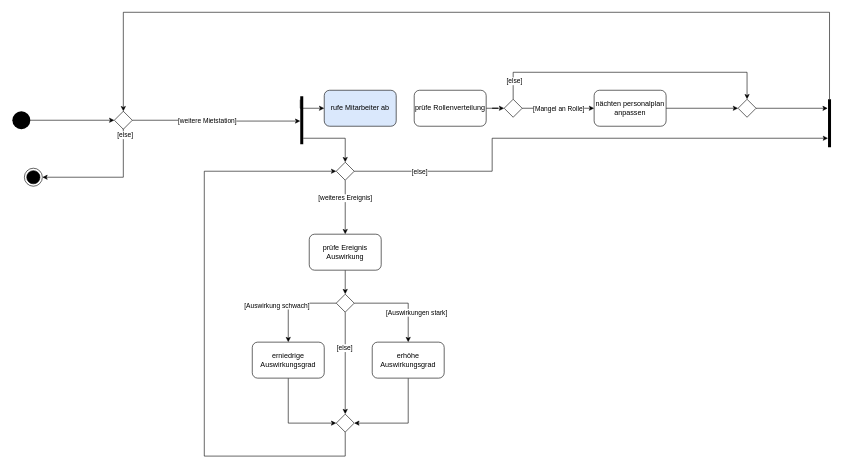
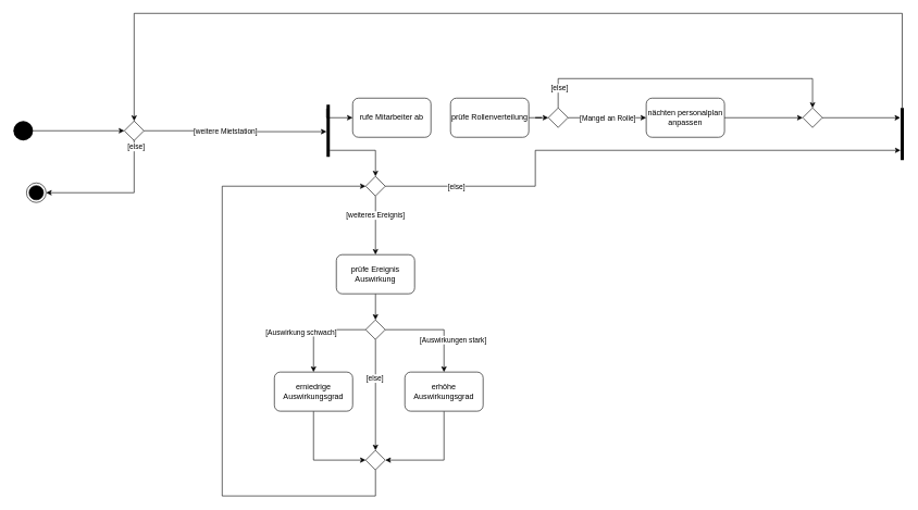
  <mxCell id="0" />
  <mxCell id="1" parent="0" />
  <mxCell id="2" style="edgeStyle=orthogonalEdgeStyle;rounded=0;orthogonalLoop=1;jettySize=auto;html=1;entryX=0;entryY=0.5;entryDx=0;entryDy=0;" parent="1" source="3" target="9" edge="1"><mxGeometry relative="1" as="geometry"><mxPoint x="190" y="200" as="targetPoint" /></mxGeometry></mxCell>
  <mxCell id="3" value="" style="ellipse;fillColor=#000000;strokeColor=none;" parent="1" vertex="1"><mxGeometry x="20" y="185" width="30" height="30" as="geometry" /></mxCell>
  <mxCell id="4" value="" style="ellipse;html=1;shape=endState;fillColor=#000000;strokeColor=#000000;" parent="1" vertex="1"><mxGeometry x="40" y="280" width="30" height="30" as="geometry" /></mxCell>
  <mxCell id="5" style="edgeStyle=orthogonalEdgeStyle;rounded=0;orthogonalLoop=1;jettySize=auto;html=1;entryX=1;entryY=0.5;entryDx=0;entryDy=0;exitX=0.5;exitY=0;exitDx=0;exitDy=0;" parent="1" source="9" target="4" edge="1"><mxGeometry relative="1" as="geometry"><Array as="points"><mxPoint x="205" y="295" /></Array><mxPoint x="205" y="185" as="sourcePoint" /></mxGeometry></mxCell>
  <mxCell id="6" value="[else]" style="edgeLabel;html=1;align=center;verticalAlign=middle;resizable=0;points=[];" parent="5" vertex="1" connectable="0"><mxGeometry x="-0.681" y="2" relative="1" as="geometry"><mxPoint as="offset" /></mxGeometry></mxCell>
  <mxCell id="7" value="" style="edgeStyle=orthogonalEdgeStyle;rounded=0;orthogonalLoop=1;jettySize=auto;html=1;entryX=0;entryY=0.517;entryDx=0;entryDy=0;entryPerimeter=0;" edge="1" parent="1" source="9" target="12"><mxGeometry relative="1" as="geometry"><mxPoint x="490" y="200" as="targetPoint" /></mxGeometry></mxCell>
  <mxCell id="8" value="[weitere Mietstation]" style="edgeLabel;html=1;align=center;verticalAlign=middle;resizable=0;points=[];" vertex="1" connectable="0" parent="7"><mxGeometry x="-0.398" y="-2" relative="1" as="geometry"><mxPoint x="39" y="-2" as="offset" /></mxGeometry></mxCell>
  <mxCell id="9" value="" style="rhombus;" vertex="1" parent="1"><mxGeometry x="190" y="185" width="30" height="30" as="geometry" /></mxCell>
  <mxCell id="10" style="edgeStyle=orthogonalEdgeStyle;rounded=0;orthogonalLoop=1;jettySize=auto;html=1;entryX=0;entryY=0.5;entryDx=0;entryDy=0;exitX=0;exitY=0.072;exitDx=0;exitDy=0;exitPerimeter=0;" edge="1" parent="1" source="12" target="13"><mxGeometry relative="1" as="geometry"><Array as="points"><mxPoint x="500" y="180" /></Array></mxGeometry></mxCell>
  <mxCell id="11" style="edgeStyle=orthogonalEdgeStyle;rounded=0;orthogonalLoop=1;jettySize=auto;html=1;entryX=0.5;entryY=0;entryDx=0;entryDy=0;" edge="1" parent="1" source="12" target="18"><mxGeometry relative="1" as="geometry"><mxPoint x="620" y="230" as="targetPoint" /><Array as="points"><mxPoint x="575" y="230" /></Array></mxGeometry></mxCell>
  <mxCell id="12" value="" style="html=1;points=[];perimeter=orthogonalPerimeter;fillColor=#000000;strokeColor=none;" vertex="1" parent="1"><mxGeometry x="500" y="160" width="5" height="80" as="geometry" /></mxCell>
- <mxCell id="13" value="rufe Mitarbeiter ab" style="rounded=1;whiteSpace=wrap;html=1;fillColor=#dae8fc;" vertex="1" parent="1"><mxGeometry x="540" y="150" width="120" height="60" as="geometry" /></mxCell>
+ <mxCell id="13" value="rufe Mitarbeiter ab" style="rounded=1;whiteSpace=wrap;html=1;" vertex="1" parent="1"><mxGeometry x="540" y="150" width="120" height="60" as="geometry" /></mxCell>
  <mxCell id="14" style="edgeStyle=orthogonalEdgeStyle;rounded=0;orthogonalLoop=1;jettySize=auto;html=1;entryX=0.5;entryY=0;entryDx=0;entryDy=0;exitX=0.5;exitY=1;exitDx=0;exitDy=0;" edge="1" parent="1" source="18" target="22"><mxGeometry relative="1" as="geometry"><Array as="points"><mxPoint x="575" y="330" /><mxPoint x="575" y="330" /></Array></mxGeometry></mxCell>
  <mxCell id="15" value="[weiteres Ereignis]" style="edgeLabel;html=1;align=center;verticalAlign=middle;resizable=0;points=[];" vertex="1" connectable="0" parent="14"><mxGeometry x="-0.351" y="-1" relative="1" as="geometry"><mxPoint as="offset" /></mxGeometry></mxCell>
  <mxCell id="16" style="edgeStyle=orthogonalEdgeStyle;rounded=0;orthogonalLoop=1;jettySize=auto;html=1;" edge="1" parent="1" source="18" target="37"><mxGeometry relative="1" as="geometry"><mxPoint x="1047" y="230" as="targetPoint" /><Array as="points"><mxPoint x="820" y="285" /><mxPoint x="820" y="230" /></Array></mxGeometry></mxCell>
  <mxCell id="17" value="[else]" style="edgeLabel;html=1;align=center;verticalAlign=middle;resizable=0;points=[];" vertex="1" connectable="0" parent="16"><mxGeometry x="-0.752" y="-3" relative="1" as="geometry"><mxPoint x="3" y="-3" as="offset" /></mxGeometry></mxCell>
  <mxCell id="18" value="" style="rhombus;" vertex="1" parent="1"><mxGeometry x="560" y="270" width="30" height="30" as="geometry" /></mxCell>
  <mxCell id="19" style="edgeStyle=orthogonalEdgeStyle;rounded=0;orthogonalLoop=1;jettySize=auto;html=1;entryX=0;entryY=0.5;entryDx=0;entryDy=0;" edge="1" parent="1" source="20" target="42"><mxGeometry relative="1" as="geometry" /></mxCell>
  <mxCell id="20" value="prüfe Rollenverteilung" style="rounded=1;whiteSpace=wrap;html=1;" vertex="1" parent="1"><mxGeometry x="690" y="150" width="120" height="60" as="geometry" /></mxCell>
  <mxCell id="21" style="edgeStyle=orthogonalEdgeStyle;rounded=0;orthogonalLoop=1;jettySize=auto;html=1;entryX=0.5;entryY=0;entryDx=0;entryDy=0;" edge="1" parent="1" source="22" target="29"><mxGeometry relative="1" as="geometry" /></mxCell>
  <mxCell id="22" value="prüfe Ereignis Auswirkung" style="rounded=1;whiteSpace=wrap;html=1;" vertex="1" parent="1"><mxGeometry x="515" y="390" width="120" height="60" as="geometry" /></mxCell>
  <mxCell id="23" value="" style="edgeStyle=orthogonalEdgeStyle;rounded=0;orthogonalLoop=1;jettySize=auto;html=1;exitX=1;exitY=0.5;exitDx=0;exitDy=0;" edge="1" parent="1" source="29" target="31"><mxGeometry relative="1" as="geometry" /></mxCell>
  <mxCell id="24" value="[Auswirkungen stark]" style="edgeLabel;html=1;align=center;verticalAlign=middle;resizable=0;points=[];" vertex="1" connectable="0" parent="23"><mxGeometry x="0.057" y="-1" relative="1" as="geometry"><mxPoint x="21" y="14" as="offset" /></mxGeometry></mxCell>
  <mxCell id="25" style="edgeStyle=orthogonalEdgeStyle;rounded=0;orthogonalLoop=1;jettySize=auto;html=1;entryX=0.5;entryY=0;entryDx=0;entryDy=0;exitX=0;exitY=0.5;exitDx=0;exitDy=0;" edge="1" parent="1" source="29" target="33"><mxGeometry relative="1" as="geometry"><mxPoint x="510" y="570" as="targetPoint" /></mxGeometry></mxCell>
  <mxCell id="26" value="[Auswirkung schwach]" style="edgeLabel;html=1;align=center;verticalAlign=middle;resizable=0;points=[];" vertex="1" connectable="0" parent="25"><mxGeometry x="0.231" y="-1" relative="1" as="geometry"><mxPoint x="-19" y="-6" as="offset" /></mxGeometry></mxCell>
  <mxCell id="27" style="edgeStyle=orthogonalEdgeStyle;rounded=0;orthogonalLoop=1;jettySize=auto;html=1;entryX=0.5;entryY=0;entryDx=0;entryDy=0;" edge="1" parent="1" source="29" target="35"><mxGeometry relative="1" as="geometry" /></mxCell>
  <mxCell id="28" value="[else]" style="edgeLabel;html=1;align=center;verticalAlign=middle;resizable=0;points=[];" vertex="1" connectable="0" parent="27"><mxGeometry x="-0.305" y="-2" relative="1" as="geometry"><mxPoint as="offset" /></mxGeometry></mxCell>
  <mxCell id="29" value="" style="rhombus;" vertex="1" parent="1"><mxGeometry x="560" y="490" width="30" height="30" as="geometry" /></mxCell>
  <mxCell id="30" style="edgeStyle=orthogonalEdgeStyle;rounded=0;orthogonalLoop=1;jettySize=auto;html=1;entryX=1;entryY=0.5;entryDx=0;entryDy=0;" edge="1" parent="1" source="31" target="35"><mxGeometry relative="1" as="geometry"><Array as="points"><mxPoint x="680" y="705" /></Array></mxGeometry></mxCell>
  <mxCell id="31" value="erhöhe Auswirkungsgrad" style="rounded=1;whiteSpace=wrap;html=1;" vertex="1" parent="1"><mxGeometry x="620" y="570" width="120" height="60" as="geometry" /></mxCell>
  <mxCell id="32" style="edgeStyle=orthogonalEdgeStyle;rounded=0;orthogonalLoop=1;jettySize=auto;html=1;entryX=0;entryY=0.5;entryDx=0;entryDy=0;" edge="1" parent="1" source="33" target="35"><mxGeometry relative="1" as="geometry"><mxPoint x="480" y="710" as="targetPoint" /><Array as="points"><mxPoint x="480" y="705" /></Array></mxGeometry></mxCell>
  <mxCell id="33" value="erniedrige Auswirkungsgrad" style="rounded=1;whiteSpace=wrap;html=1;" vertex="1" parent="1"><mxGeometry x="420" y="570" width="120" height="60" as="geometry" /></mxCell>
  <mxCell id="34" style="edgeStyle=orthogonalEdgeStyle;rounded=0;orthogonalLoop=1;jettySize=auto;html=1;entryX=0;entryY=0.5;entryDx=0;entryDy=0;" edge="1" parent="1" source="35" target="18"><mxGeometry relative="1" as="geometry"><Array as="points"><mxPoint x="575" y="760" /><mxPoint x="340" y="760" /><mxPoint x="340" y="285" /></Array></mxGeometry></mxCell>
  <mxCell id="35" value="" style="rhombus;" vertex="1" parent="1"><mxGeometry x="560" y="690" width="30" height="30" as="geometry" /></mxCell>
  <mxCell id="36" style="edgeStyle=orthogonalEdgeStyle;rounded=0;orthogonalLoop=1;jettySize=auto;html=1;entryX=0.5;entryY=0;entryDx=0;entryDy=0;" edge="1" parent="1" source="37" target="9"><mxGeometry relative="1" as="geometry"><mxPoint x="1400" y="110" as="targetPoint" /><Array as="points"><mxPoint x="1383" y="20" /><mxPoint x="205" y="20" /></Array></mxGeometry></mxCell>
  <mxCell id="37" value="" style="html=1;points=[];perimeter=orthogonalPerimeter;fillColor=#000000;strokeColor=none;" vertex="1" parent="1"><mxGeometry x="1380" y="165" width="5" height="80" as="geometry" /></mxCell>
  <mxCell id="38" value="" style="edgeStyle=orthogonalEdgeStyle;rounded=0;orthogonalLoop=1;jettySize=auto;html=1;" edge="1" parent="1" source="42" target="44"><mxGeometry relative="1" as="geometry" /></mxCell>
  <mxCell id="39" value="[Mangel an Rolle]" style="edgeLabel;html=1;align=center;verticalAlign=middle;resizable=0;points=[];" vertex="1" connectable="0" parent="38"><mxGeometry x="-0.259" y="-1" relative="1" as="geometry"><mxPoint x="16" y="-1" as="offset" /></mxGeometry></mxCell>
  <mxCell id="40" style="edgeStyle=orthogonalEdgeStyle;rounded=0;orthogonalLoop=1;jettySize=auto;html=1;entryX=0.5;entryY=0;entryDx=0;entryDy=0;" edge="1" parent="1" source="42" target="46"><mxGeometry relative="1" as="geometry"><Array as="points"><mxPoint x="855" y="120" /><mxPoint x="1245" y="120" /></Array></mxGeometry></mxCell>
  <mxCell id="41" value="[else]" style="edgeLabel;html=1;align=center;verticalAlign=middle;resizable=0;points=[];" vertex="1" connectable="0" parent="40"><mxGeometry x="-0.871" y="-1" relative="1" as="geometry"><mxPoint as="offset" /></mxGeometry></mxCell>
  <mxCell id="42" value="" style="rhombus;" vertex="1" parent="1"><mxGeometry x="840" y="165" width="30" height="30" as="geometry" /></mxCell>
  <mxCell id="43" style="edgeStyle=orthogonalEdgeStyle;rounded=0;orthogonalLoop=1;jettySize=auto;html=1;entryX=0;entryY=0.5;entryDx=0;entryDy=0;" edge="1" parent="1" source="44" target="46"><mxGeometry relative="1" as="geometry" /></mxCell>
  <mxCell id="44" value="nächten personalplan anpassen" style="rounded=1;whiteSpace=wrap;html=1;" vertex="1" parent="1"><mxGeometry x="990" y="150" width="120" height="60" as="geometry" /></mxCell>
  <mxCell id="45" style="edgeStyle=orthogonalEdgeStyle;rounded=0;orthogonalLoop=1;jettySize=auto;html=1;entryX=-0.097;entryY=0.188;entryDx=0;entryDy=0;entryPerimeter=0;" edge="1" parent="1" source="46" target="37"><mxGeometry relative="1" as="geometry" /></mxCell>
  <mxCell id="46" value="" style="rhombus;" vertex="1" parent="1"><mxGeometry x="1230" y="165" width="30" height="30" as="geometry" /></mxCell>
